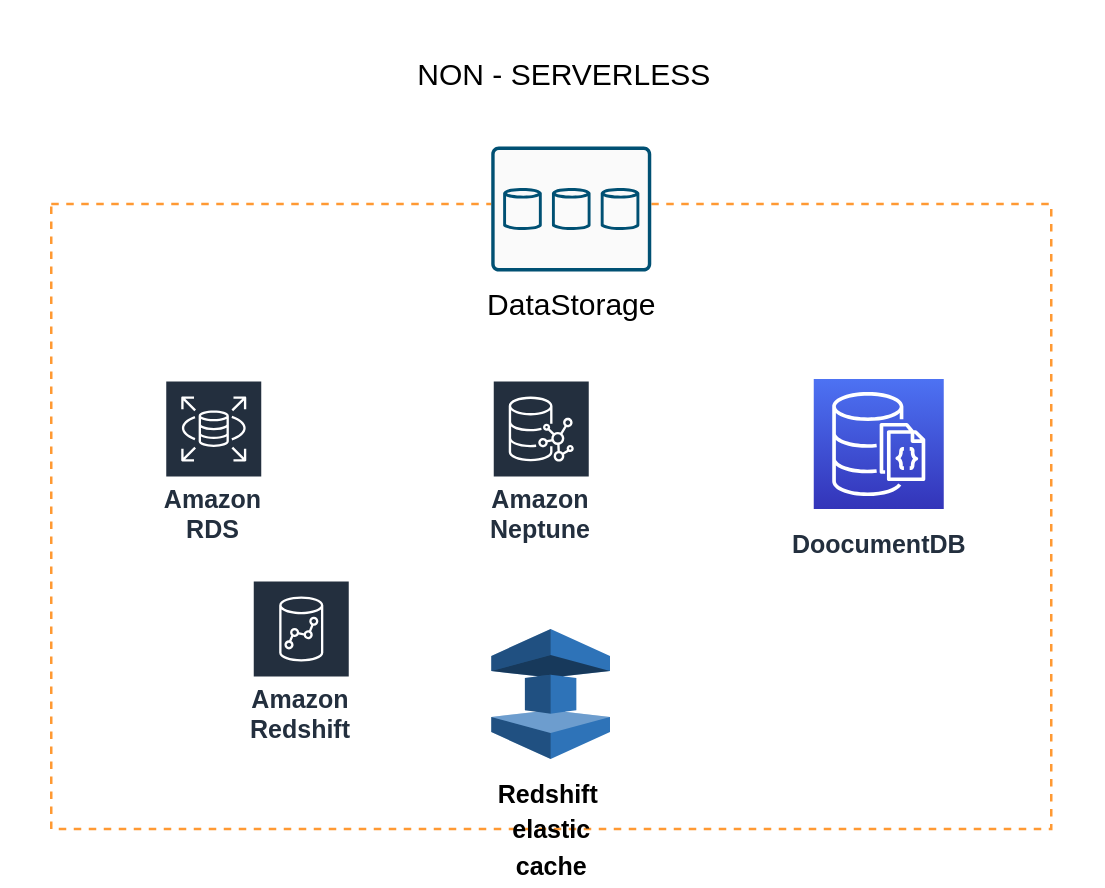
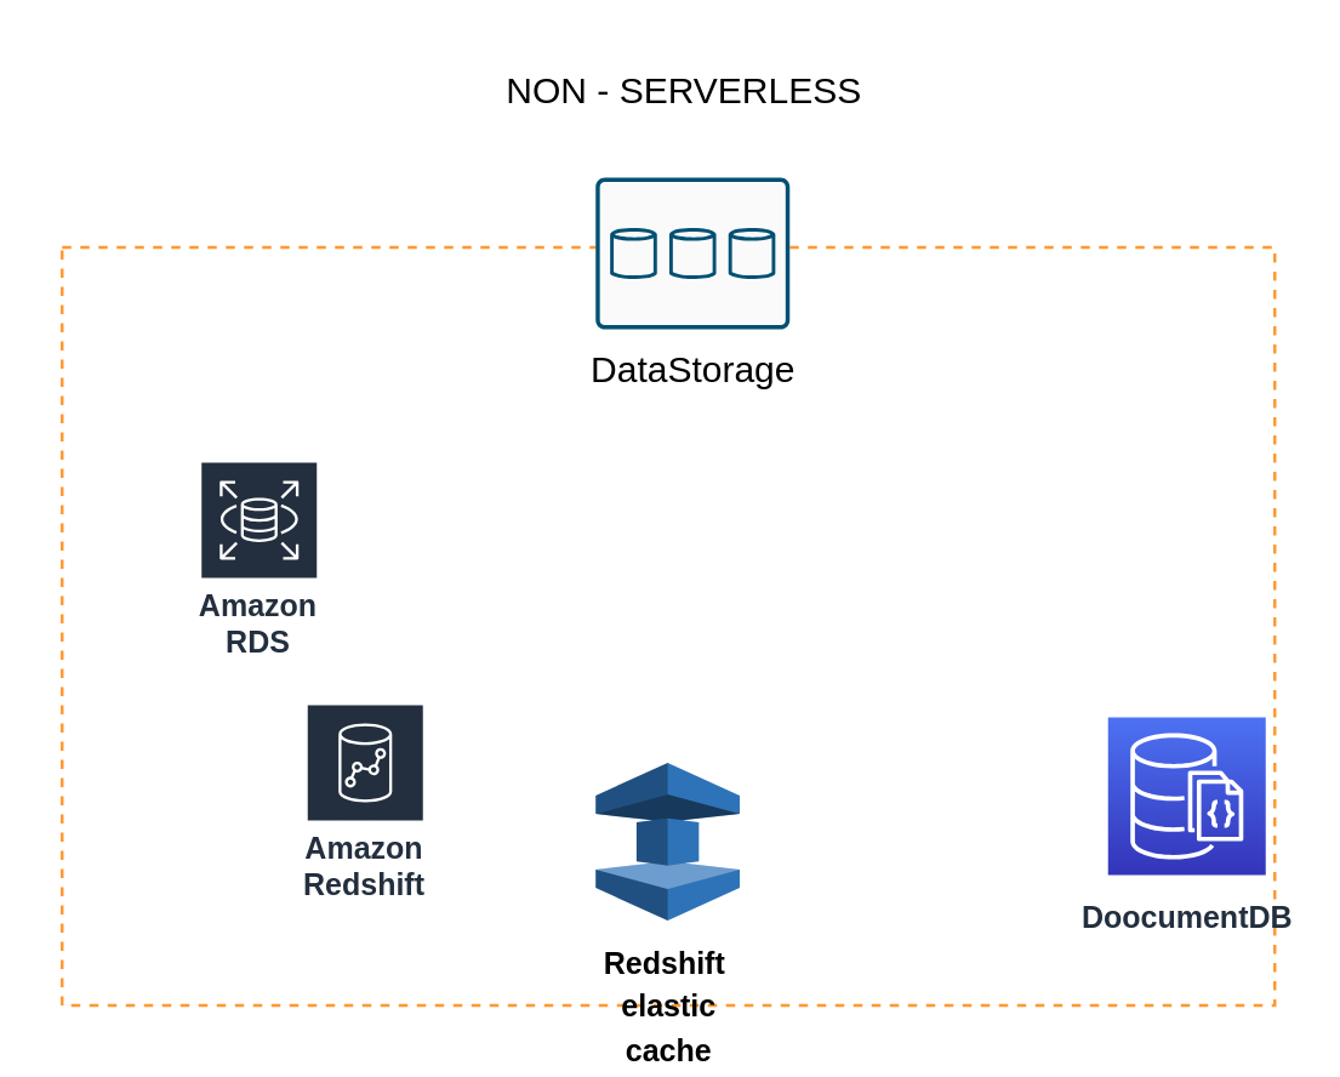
  <mxCell id="0" />
  <mxCell id="1" parent="0" />
  <mxCell id="2" value="" style="rounded=0;whiteSpace=wrap;html=1;dashed=1;fillColor=none;strokeColor=#FF9933;" vertex="1" parent="1"><mxGeometry x="20" y="81" width="400" height="250" as="geometry" /></mxCell>
  <mxCell id="3" value="DataStorage" style="sketch=0;points=[[0.015,0.015,0],[0.985,0.015,0],[0.985,0.985,0],[0.015,0.985,0],[0.25,0,0],[0.5,0,0],[0.75,0,0],[1,0.25,0],[1,0.5,0],[1,0.75,0],[0.75,1,0],[0.5,1,0],[0.25,1,0],[0,0.75,0],[0,0.5,0],[0,0.25,0]];verticalLabelPosition=bottom;html=1;verticalAlign=top;aspect=fixed;align=center;pointerEvents=1;shape=mxgraph.cisco19.rect;prIcon=storage;fillColor=#FAFAFA;strokeColor=#005073;fontSize=12;" vertex="1" parent="1"><mxGeometry x="196" y="58" width="64" height="50" as="geometry" /></mxCell>
  <mxCell id="4" value="NON - SERVERLESS" style="text;html=1;align=center;verticalAlign=middle;resizable=0;points=[];autosize=1;strokeColor=none;fillColor=none;" vertex="1" parent="1"><mxGeometry x="160" y="20" width="130" height="20" as="geometry" /></mxCell>
  <mxCell id="5" value="Amazon RDS" style="sketch=0;outlineConnect=0;fontColor=#232F3E;gradientColor=none;strokeColor=#ffffff;fillColor=#232F3E;dashed=0;verticalLabelPosition=middle;verticalAlign=bottom;align=center;html=1;whiteSpace=wrap;fontSize=10;fontStyle=1;spacing=3;shape=mxgraph.aws4.productIcon;prIcon=mxgraph.aws4.rds;" vertex="1" parent="1"><mxGeometry x="65" y="151" width="40" height="70" as="geometry" /></mxCell>
  <mxCell id="6" value="Amazon Redshift" style="sketch=0;outlineConnect=0;fontColor=#232F3E;gradientColor=none;strokeColor=#ffffff;fillColor=#232F3E;dashed=0;verticalLabelPosition=middle;verticalAlign=bottom;align=center;html=1;whiteSpace=wrap;fontSize=10;fontStyle=1;spacing=3;shape=mxgraph.aws4.productIcon;prIcon=mxgraph.aws4.redshift;" vertex="1" parent="1"><mxGeometry x="100" y="231" width="40" height="70" as="geometry" /></mxCell>
  <mxCell id="7" value="&lt;font style=&quot;font-size: 10px;&quot;&gt;&lt;b&gt;Redshift&amp;nbsp;&lt;br&gt;elastic&lt;br&gt;cache&lt;/b&gt;&lt;/font&gt;" style="outlineConnect=0;dashed=0;verticalLabelPosition=bottom;verticalAlign=top;align=center;html=1;shape=mxgraph.aws3.elasticache;fillColor=#2E73B8;gradientColor=none;" vertex="1" parent="1"><mxGeometry x="196" y="251" width="47.5" height="52" as="geometry" /></mxCell>
- <mxCell id="8" value="Amazon Neptune" style="sketch=0;outlineConnect=0;fontColor=#232F3E;gradientColor=none;strokeColor=#ffffff;fillColor=#232F3E;dashed=0;verticalLabelPosition=middle;verticalAlign=bottom;align=center;html=1;whiteSpace=wrap;fontSize=10;fontStyle=1;spacing=3;shape=mxgraph.aws4.productIcon;prIcon=mxgraph.aws4.neptune;" vertex="1" parent="1"><mxGeometry x="196" y="151" width="40" height="70" as="geometry" /></mxCell>
- <mxCell id="9" value="&lt;b&gt;&lt;font style=&quot;font-size: 10px;&quot;&gt;DoocumentDB&lt;/font&gt;&lt;/b&gt;" style="sketch=0;points=[[0,0,0],[0.25,0,0],[0.5,0,0],[0.75,0,0],[1,0,0],[0,1,0],[0.25,1,0],[0.5,1,0],[0.75,1,0],[1,1,0],[0,0.25,0],[0,0.5,0],[0,0.75,0],[1,0.25,0],[1,0.5,0],[1,0.75,0]];outlineConnect=0;fontColor=#232F3E;gradientColor=#4D72F3;gradientDirection=north;fillColor=#3334B9;strokeColor=#ffffff;dashed=0;verticalLabelPosition=bottom;verticalAlign=top;align=center;html=1;fontSize=12;fontStyle=0;aspect=fixed;shape=mxgraph.aws4.resourceIcon;resIcon=mxgraph.aws4.documentdb_with_mongodb_compatibility;" vertex="1" parent="1"><mxGeometry x="325" y="151" width="52" height="52" as="geometry" /></mxCell>
+ <mxCell id="9" value="&lt;b&gt;&lt;font style=&quot;font-size: 10px;&quot;&gt;DoocumentDB&lt;/font&gt;&lt;/b&gt;" style="sketch=0;points=[[0,0,0],[0.25,0,0],[0.5,0,0],[0.75,0,0],[1,0,0],[0,1,0],[0.25,1,0],[0.5,1,0],[0.75,1,0],[1,1,0],[0,0.25,0],[0,0.5,0],[0,0.75,0],[1,0.25,0],[1,0.5,0],[1,0.75,0]];outlineConnect=0;fontColor=#232F3E;gradientColor=#4D72F3;gradientDirection=north;fillColor=#3334B9;strokeColor=#ffffff;dashed=0;verticalLabelPosition=bottom;verticalAlign=top;align=center;html=1;fontSize=12;fontStyle=0;aspect=fixed;shape=mxgraph.aws4.resourceIcon;resIcon=mxgraph.aws4.documentdb_with_mongodb_compatibility;" vertex="1" parent="1"><mxGeometry x="365" y="236" width="52" height="52" as="geometry" /></mxCell>
